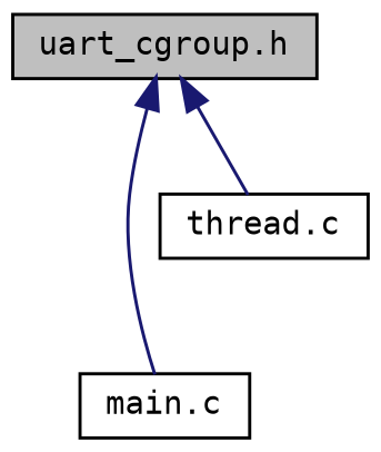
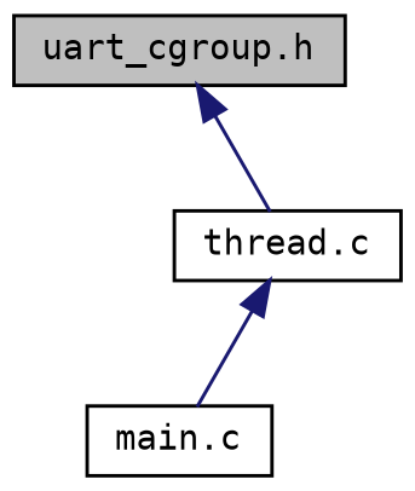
  digraph {
    fontname="DejaVu Sans Mono"
    node [color=black fillcolor=white fontname="DejaVu Sans Mono" fontsize=10 shape=record style=filled]
    edge [color=midnightblue dir=back fontname="DejaVu Sans Mono" fontsize=10 labelfontname=Helvetica labelfontsize=10 style=solid]
    n1 [fillcolor=grey75 fontcolor=black height=0.2 label="uart_cgroup.h" width=0.4]
    n2 [height=0.2 label="main.c" width=0.4]
    n3 [height=0.2 label="thread.c" width=0.4]
-   n1 -> n2
+   n3 -> n2
    n1 -> n3
  }
